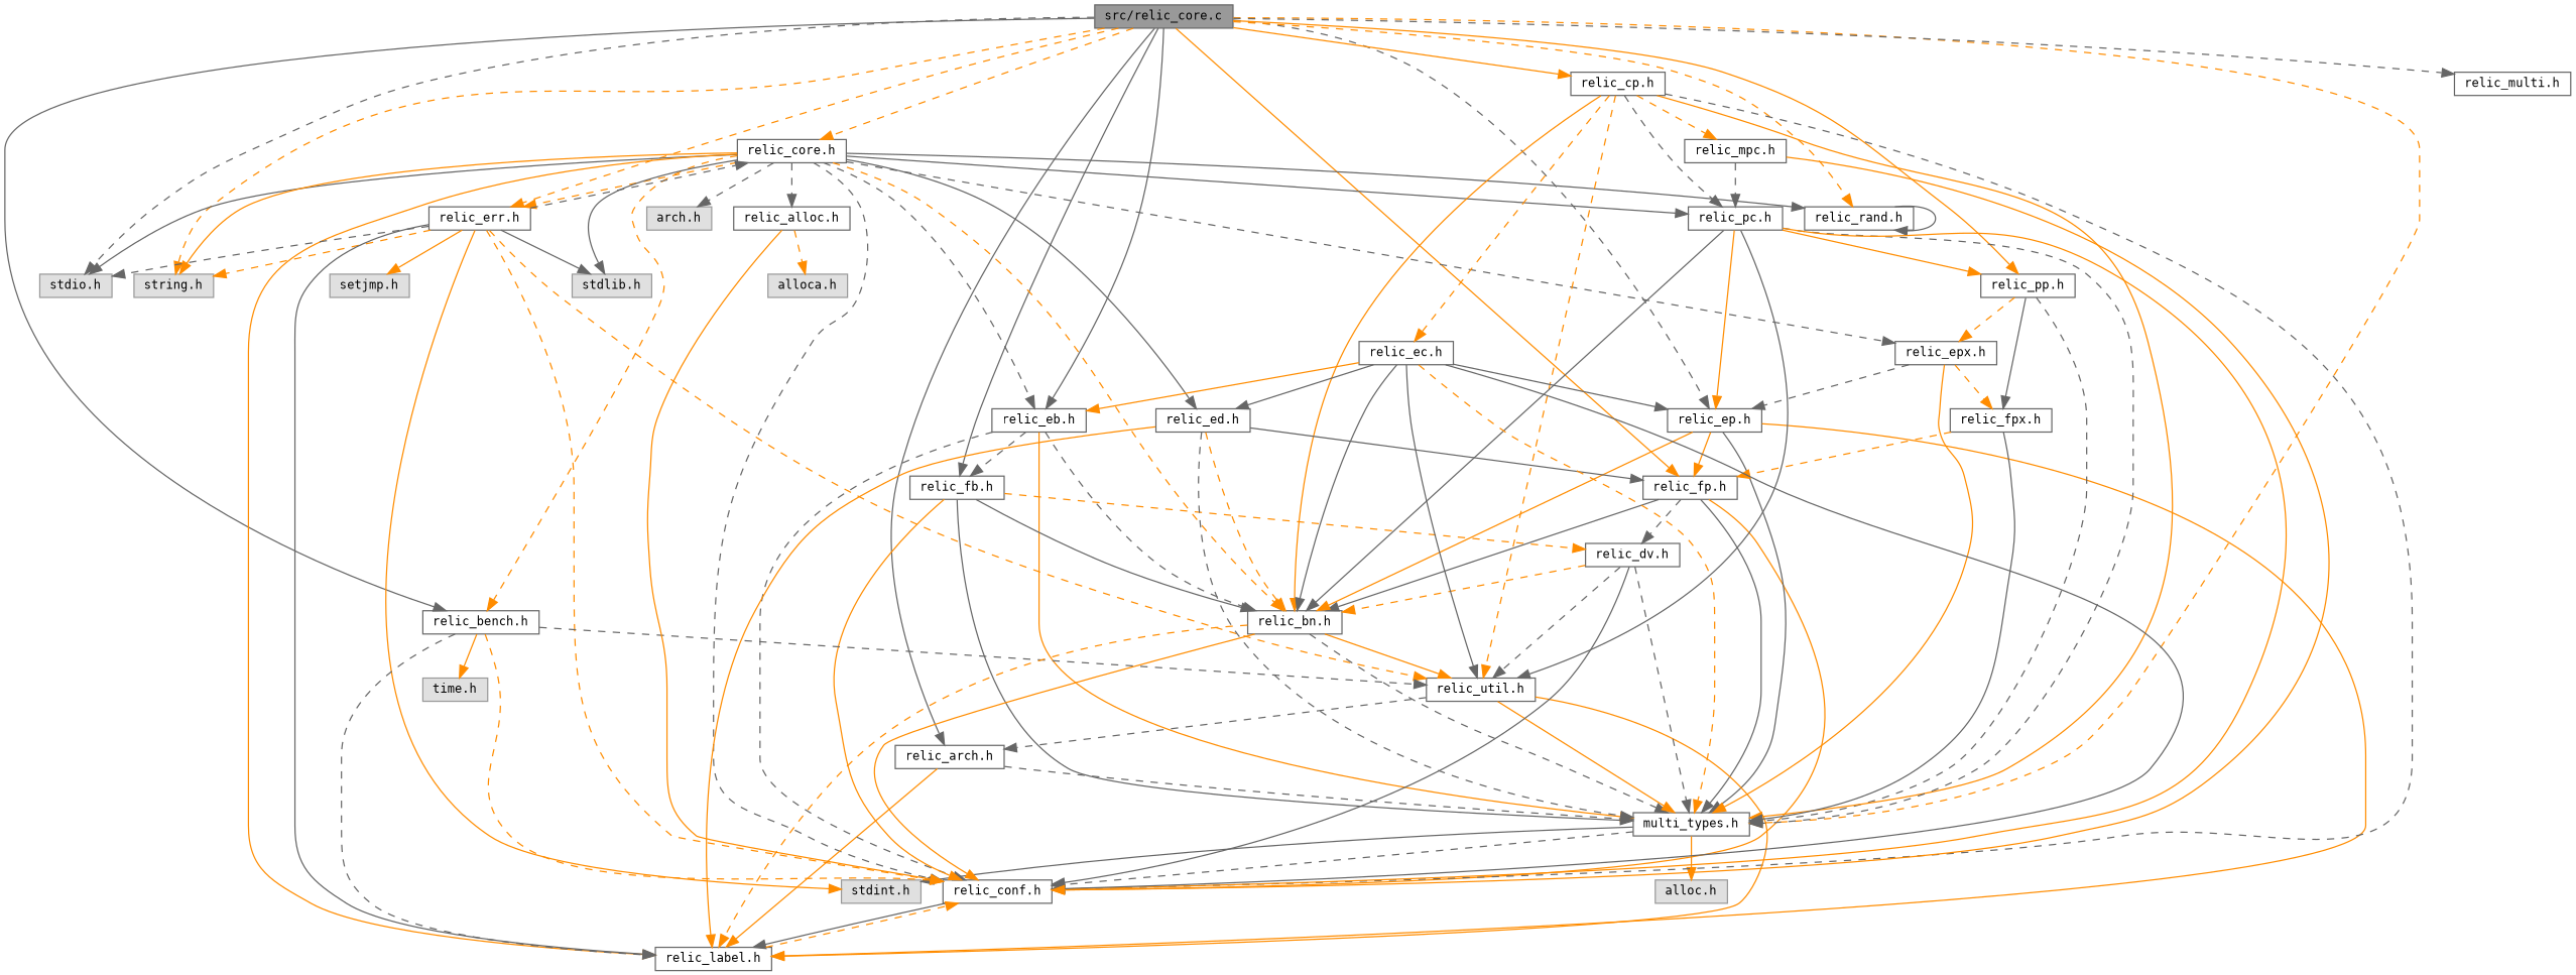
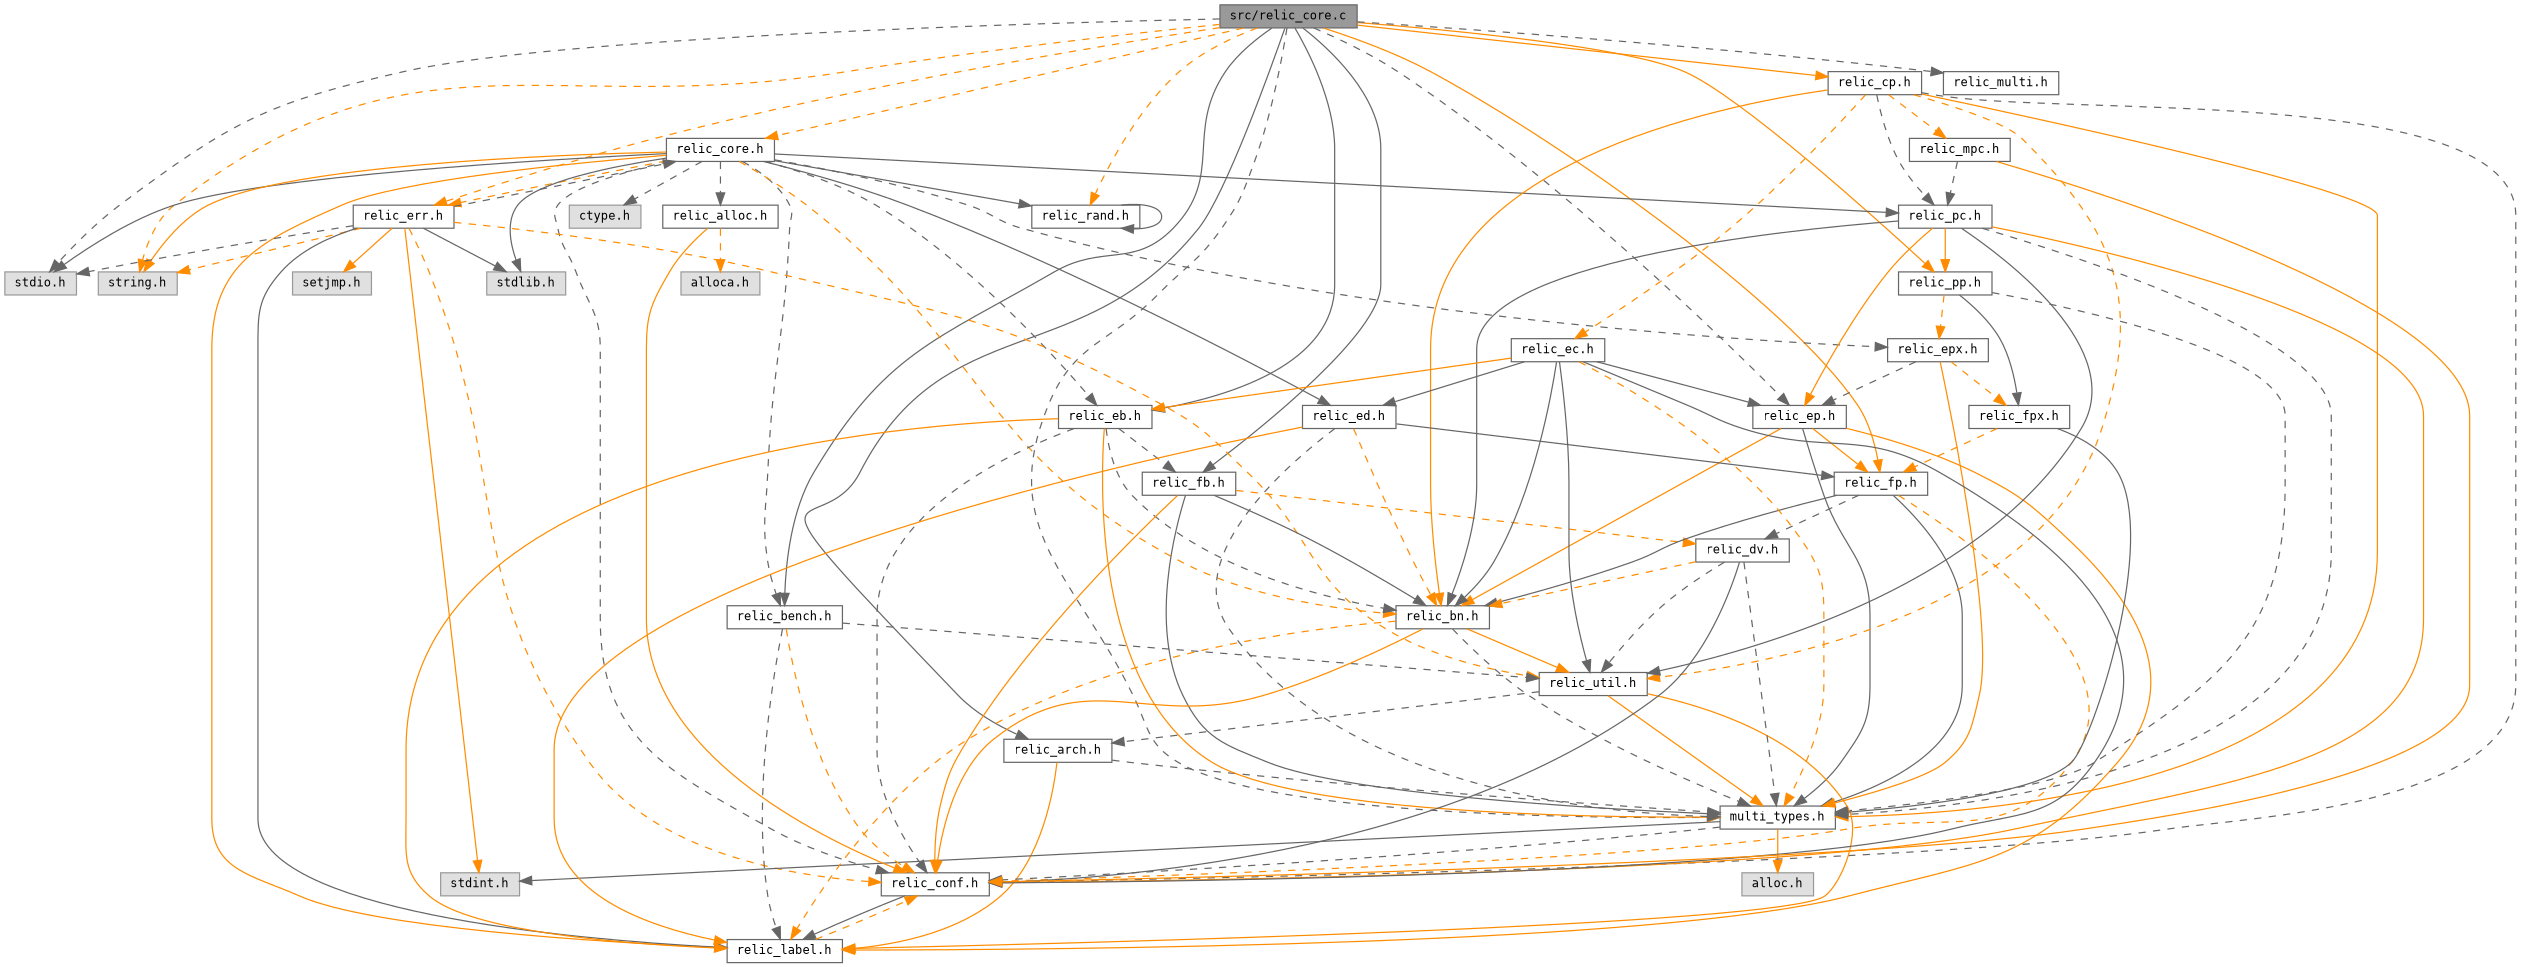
  digraph {
    fontname="DejaVu Sans Mono"
    node [color=grey40 fillcolor=white fontname="DejaVu Sans Mono" fontsize=10 shape=box style=filled]
    edge [color=gray40 fontname="DejaVu Sans Mono" fontsize=10 labelfontname=Helvetica labelfontsize=10 style=solid]
    n1 [color=gray40 fillcolor=grey60 fontcolor=black height=0.2 label="src/relic_core.c" width=0.4]
    n2 [color=grey60 fillcolor="#E0E0E0" height=0.2 label="stdio.h" width=0.4]
    n3 [color=grey60 fillcolor="#E0E0E0" height=0.2 label="string.h" width=0.4]
    n4 [height=0.2 label="relic_core.h" width=0.4]
    n5 [height=0.2 label="relic_err.h" width=0.4]
    n6 [height=0.2 label="relic_arch.h" width=0.4]
    n7 [height=0.2 label="multi_types.h" width=0.4]
    n8 [height=0.2 label="relic_eb.h" width=0.4]
    n9 [height=0.2 label="relic_fb.h" width=0.4]
    n10 [height=0.2 label="relic_fp.h" width=0.4]
    n11 [height=0.2 label="relic_ep.h" width=0.4]
    n12 [height=0.2 label="relic_pp.h" width=0.4]
    n13 [height=0.2 label="relic_bench.h" width=0.4]
    n14 [height=0.2 label="relic_rand.h" width=0.4]
    n15 [height=0.2 label="relic_multi.h" width=0.4]
    n16 [height=0.2 label="relic_cp.h" width=0.4]
    n17 [color=grey60 fillcolor="#E0E0E0" height=0.2 label="stdlib.h" width=0.4]
-   n18 [color=grey60 fillcolor="#E0E0E0" height=0.2 label="arch.h" width=0.4]
+   n18 [color=grey60 fillcolor="#E0E0E0" height=0.2 label="ctype.h" width=0.4]
    n19 [height=0.2 label="relic_conf.h" width=0.4]
    n20 [height=0.2 label="relic_label.h" width=0.4]
    n21 [height=0.2 label="relic_bn.h" width=0.4]
    n22 [height=0.2 label="relic_epx.h" width=0.4]
    n23 [height=0.2 label="relic_ed.h" width=0.4]
    n24 [height=0.2 label="relic_pc.h" width=0.4]
    n25 [height=0.2 label="relic_alloc.h" width=0.4]
    n26 [color=grey60 fillcolor="#E0E0E0" height=0.2 label="stdint.h" width=0.4]
    n27 [height=0.2 label="relic_util.h" width=0.4]
    n28 [color=grey60 fillcolor="#E0E0E0" height=0.2 label="setjmp.h" width=0.4]
    n29 [color=grey60 fillcolor="#E0E0E0" height=0.2 label="alloc.h" width=0.4]
    n30 [height=0.2 label="relic_dv.h" width=0.4]
    n31 [height=0.2 label="relic_fpx.h" width=0.4]
-   n32 [color=grey60 fillcolor="#E0E0E0" height=0.2 label="time.h" width=0.4]
    n33 [height=0.2 label="relic_ec.h" width=0.4]
    n34 [height=0.2 label="relic_mpc.h" width=0.4]
    n35 [color=grey60 fillcolor="#E0E0E0" height=0.2 label="alloca.h" width=0.4]
    n1 -> n2 [style=dashed]
    n1 -> n3 [color=darkorange style=dashed]
    n1 -> n4 [color=darkorange style=dashed]
    n1 -> n5 [color=darkorange style=dashed]
    n1 -> n6
-   n1 -> n7 [color=darkorange style=dashed]
+   n1 -> n7 [style=dashed]
    n1 -> n8
    n1 -> n9
    n1 -> n10 [color=darkorange]
    n1 -> n11 [style=dashed]
    n1 -> n12 [color=darkorange]
    n1 -> n13
    n1 -> n14 [color=darkorange style=dashed]
    n1 -> n15 [style=dashed]
    n1 -> n16 [color=darkorange]
    n4 -> n2
    n4 -> n3 [color=darkorange]
    n4 -> n5 [color=darkorange style=dashed]
    n4 -> n8 [style=dashed]
-   n4 -> n13 [color=darkorange style=dashed]
+   n4 -> n13 [style=dashed]
    n4 -> n14
    n4 -> n17
    n4 -> n18 [style=dashed]
    n4 -> n19 [style=dashed]
    n4 -> n20 [color=darkorange]
    n4 -> n21 [color=darkorange style=dashed]
    n4 -> n22 [style=dashed]
    n4 -> n23
    n4 -> n24
    n4 -> n25 [style=dashed]
    n5 -> n2 [style=dashed]
    n5 -> n3 [color=darkorange style=dashed]
    n5 -> n4 [style=dashed]
    n5 -> n17
    n5 -> n19 [color=darkorange style=dashed]
    n5 -> n20
    n5 -> n26 [color=darkorange]
    n5 -> n27 [color=darkorange style=dashed]
    n5 -> n28 [color=darkorange]
    n6 -> n7 [style=dashed]
    n6 -> n20 [color=darkorange]
    n7 -> n19 [style=dashed]
    n7 -> n26
    n7 -> n29 [color=darkorange]
    n8 -> n7 [color=darkorange]
    n8 -> n9 [style=dashed]
    n8 -> n19 [style=dashed]
+   n8 -> n20 [color=darkorange]
    n8 -> n21 [style=dashed]
    n9 -> n7
    n9 -> n19 [color=darkorange]
    n9 -> n21
    n9 -> n30 [color=darkorange style=dashed]
    n10 -> n7
-   n10 -> n19 [color=darkorange]
+   n10 -> n19 [color=darkorange style=dashed]
    n10 -> n21
    n10 -> n30 [style=dashed]
    n11 -> n7
    n11 -> n10 [color=darkorange]
    n11 -> n20 [color=darkorange]
    n11 -> n21 [color=darkorange]
    n12 -> n7 [style=dashed]
    n12 -> n22 [color=darkorange style=dashed]
    n12 -> n31
    n13 -> n19 [color=darkorange style=dashed]
    n13 -> n20 [style=dashed]
    n13 -> n27 [style=dashed]
-   n13 -> n32 [color=darkorange]
    n14 -> n14
    n16 -> n7 [color=darkorange]
    n16 -> n19 [style=dashed]
    n16 -> n21 [color=darkorange]
    n16 -> n24 [style=dashed]
    n16 -> n27 [color=darkorange style=dashed]
    n16 -> n33 [color=darkorange style=dashed]
    n16 -> n34 [color=darkorange style=dashed]
    n19 -> n20
    n20 -> n19 [color=darkorange style=dashed]
    n21 -> n7 [style=dashed]
    n21 -> n19 [color=darkorange]
    n21 -> n20 [color=darkorange style=dashed]
    n21 -> n27 [color=darkorange]
    n22 -> n7 [color=darkorange]
    n22 -> n11 [style=dashed]
    n22 -> n31 [color=darkorange style=dashed]
    n23 -> n7 [style=dashed]
    n23 -> n10
    n23 -> n20 [color=darkorange]
    n23 -> n21 [color=darkorange style=dashed]
    n24 -> n7 [style=dashed]
    n24 -> n11 [color=darkorange]
    n24 -> n12 [color=darkorange]
    n24 -> n19 [color=darkorange]
    n24 -> n21
    n24 -> n27
    n25 -> n19 [color=darkorange]
    n25 -> n35 [color=darkorange style=dashed]
    n27 -> n6 [style=dashed]
    n27 -> n7 [color=darkorange]
    n27 -> n20 [color=darkorange]
    n30 -> n7 [style=dashed]
    n30 -> n19
    n30 -> n21 [color=darkorange style=dashed]
    n30 -> n27 [style=dashed]
    n31 -> n7
    n31 -> n10 [color=darkorange style=dashed]
    n33 -> n7 [color=darkorange style=dashed]
    n33 -> n8 [color=darkorange]
    n33 -> n11
    n33 -> n19
    n33 -> n21
    n33 -> n23
    n33 -> n27
    n34 -> n19 [color=darkorange]
    n34 -> n24 [style=dashed]
  }
